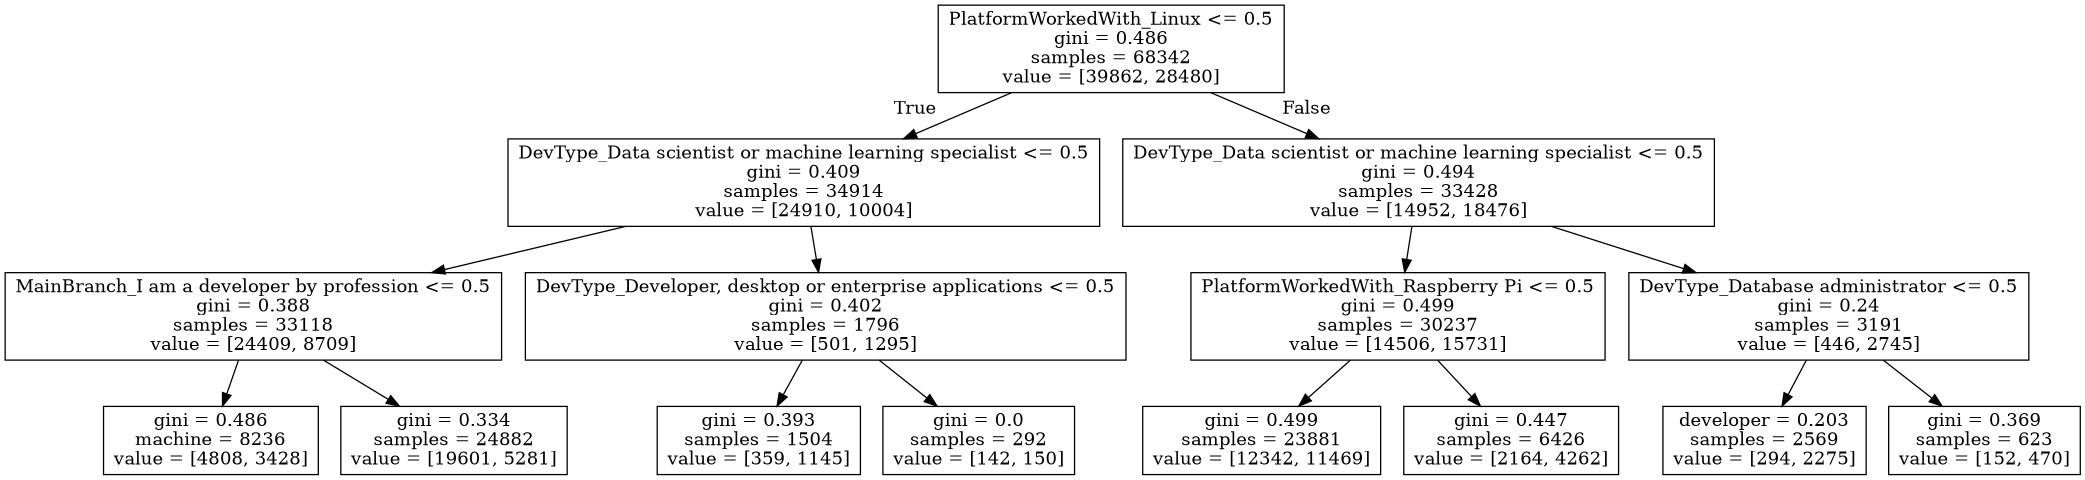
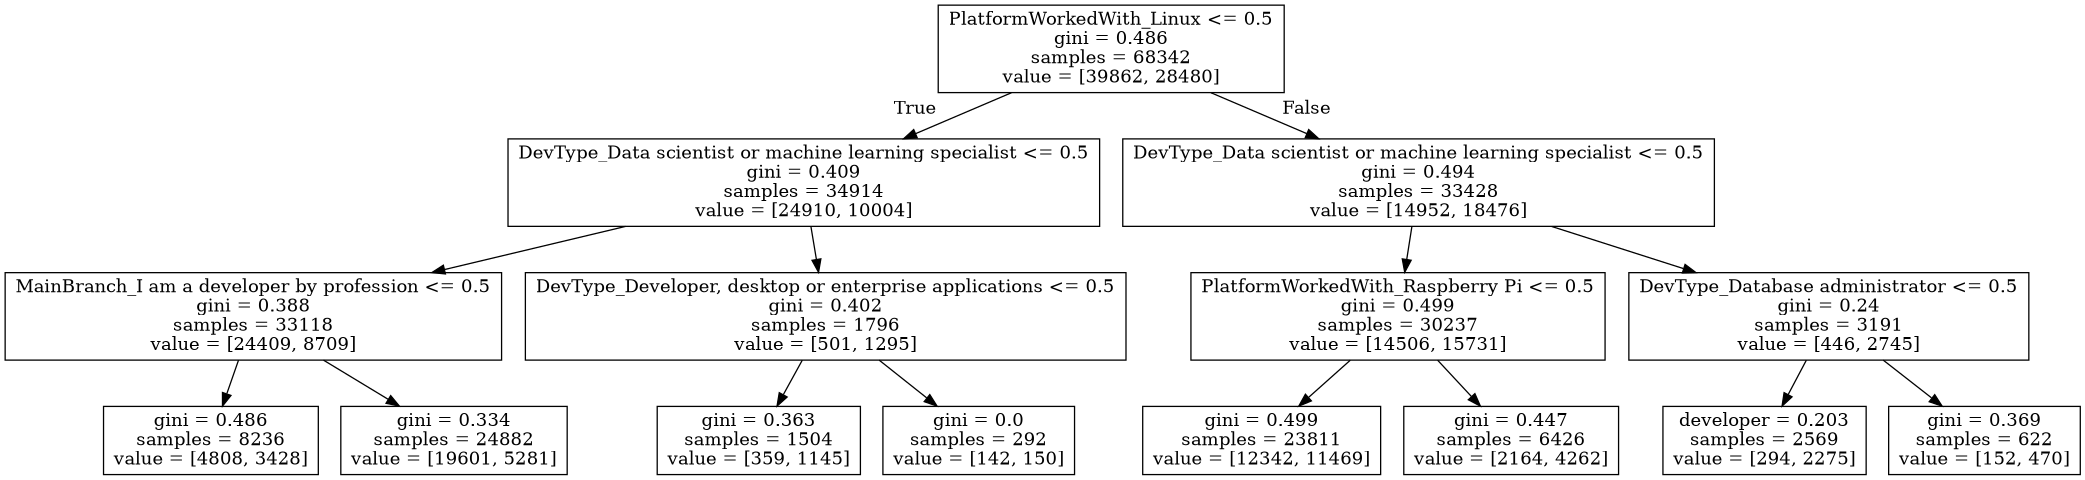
  digraph {
    node [shape=box]
    n1 [label="PlatformWorkedWith_Linux <= 0.5\ngini = 0.486\nsamples = 68342\nvalue = [39862, 28480]"]
    n2 [label="DevType_Data scientist or machine learning specialist <= 0.5\ngini = 0.409\nsamples = 34914\nvalue = [24910, 10004]"]
    n3 [label="DevType_Data scientist or machine learning specialist <= 0.5\ngini = 0.494\nsamples = 33428\nvalue = [14952, 18476]"]
    n4 [label="MainBranch_I am a developer by profession <= 0.5\ngini = 0.388\nsamples = 33118\nvalue = [24409, 8709]"]
    n5 [label="DevType_Developer, desktop or enterprise applications <= 0.5\ngini = 0.402\nsamples = 1796\nvalue = [501, 1295]"]
    n6 [label="PlatformWorkedWith_Raspberry Pi <= 0.5\ngini = 0.499\nsamples = 30237\nvalue = [14506, 15731]"]
    n7 [label="DevType_Database administrator <= 0.5\ngini = 0.24\nsamples = 3191\nvalue = [446, 2745]"]
-   n8 [label="gini = 0.486\nmachine = 8236\nvalue = [4808, 3428]"]
+   n8 [label="gini = 0.486\nsamples = 8236\nvalue = [4808, 3428]"]
    n9 [label="gini = 0.334\nsamples = 24882\nvalue = [19601, 5281]"]
-   n10 [label="gini = 0.393\nsamples = 1504\nvalue = [359, 1145]"]
+   n10 [label="gini = 0.363\nsamples = 1504\nvalue = [359, 1145]"]
    n11 [label="gini = 0.0\nsamples = 292\nvalue = [142, 150]"]
-   n12 [label="gini = 0.499\nsamples = 23881\nvalue = [12342, 11469]"]
+   n12 [label="gini = 0.499\nsamples = 23811\nvalue = [12342, 11469]"]
    n13 [label="gini = 0.447\nsamples = 6426\nvalue = [2164, 4262]"]
    n14 [label="developer = 0.203\nsamples = 2569\nvalue = [294, 2275]"]
-   n15 [label="gini = 0.369\nsamples = 623\nvalue = [152, 470]"]
+   n15 [label="gini = 0.369\nsamples = 622\nvalue = [152, 470]"]
    n1 -> n2 [headlabel=True labelangle=45 labeldistance=2.5]
    n1 -> n3 [headlabel=False labelangle=-45 labeldistance=2.5]
    n2 -> n4
    n2 -> n5
    n3 -> n6
    n3 -> n7
    n4 -> n8
    n4 -> n9
    n5 -> n10
    n5 -> n11
    n6 -> n12
    n6 -> n13
    n7 -> n14
    n7 -> n15
  }
